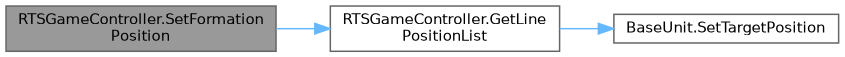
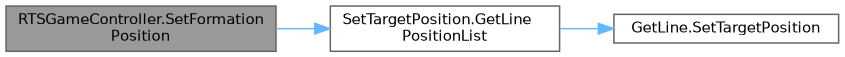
  digraph {
    rankdir=LR
    node [color=grey40 fillcolor=white fontname=Helvetica fontsize=10 shape=box style=filled]
    edge [color=steelblue1 fontname=Helvetica fontsize=10 labelfontname=Helvetica labelfontsize=10 style=solid]
    n1 [color=gray40 fillcolor=grey60 fontcolor=black height=0.2 label="RTSGameController.SetFormation\lPosition" width=0.4]
-   n2 [height=0.2 label="RTSGameController.GetLine\lPositionList" width=0.4]
-   n3 [height=0.2 label="BaseUnit.SetTargetPosition" width=0.4]
+   n2 [height=0.2 label="SetTargetPosition.GetLine\lPositionList" width=0.4]
+   n3 [height=0.2 label="GetLine.SetTargetPosition" width=0.4]
    n1 -> n2
    n2 -> n3
  }
